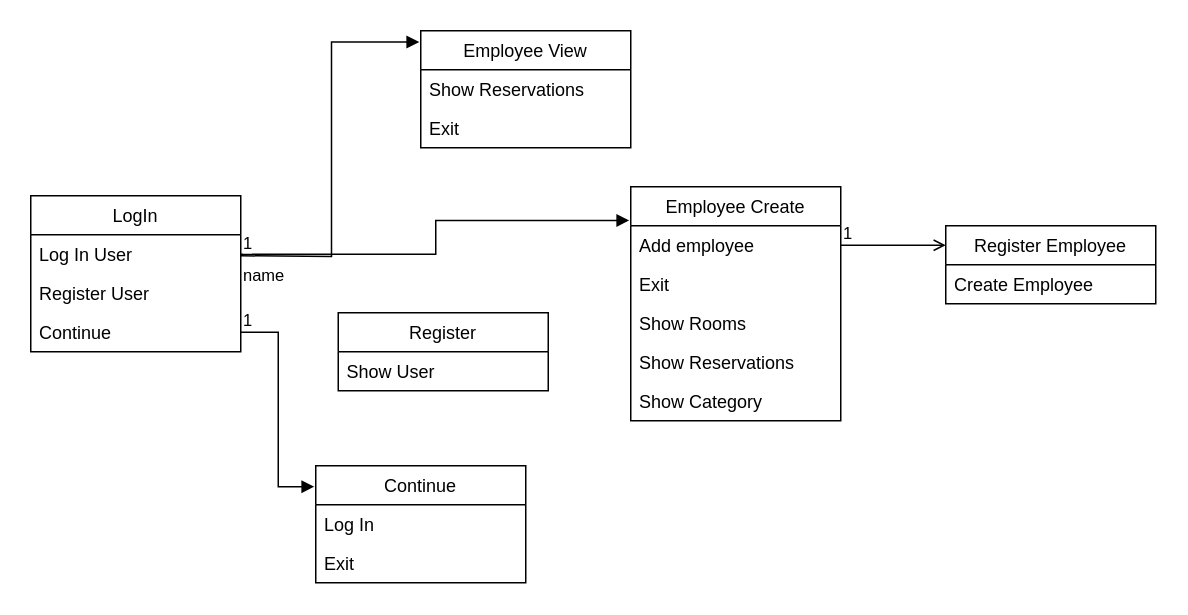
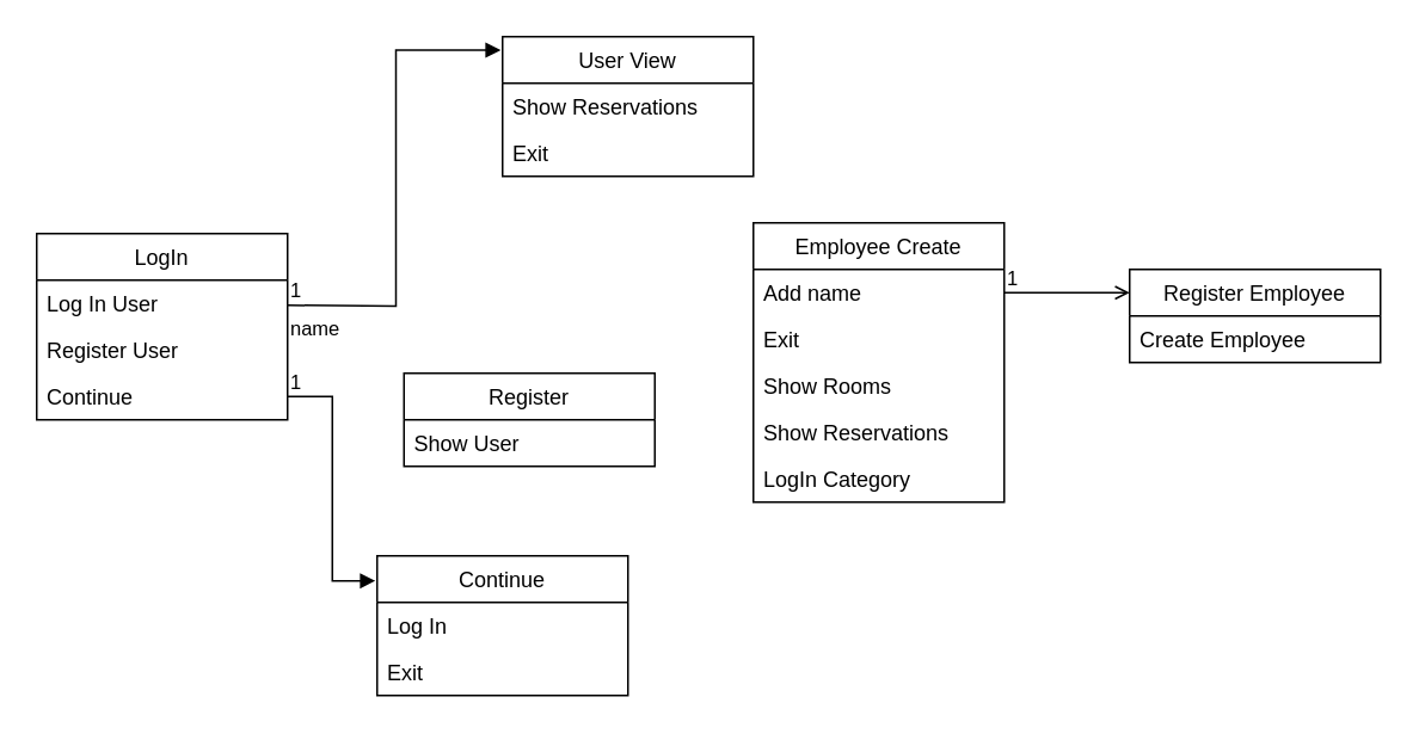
  <mxCell id="0" />
  <mxCell id="1" parent="0" />
  <mxCell id="2" value="LogIn" style="swimlane;fontStyle=0;childLayout=stackLayout;horizontal=1;startSize=26;fillColor=none;horizontalStack=0;resizeParent=1;resizeParentMax=0;resizeLast=0;collapsible=1;marginBottom=0;strokeColor=default;fontColor=default;" vertex="1" parent="1"><mxGeometry x="20" y="130" width="140" height="104" as="geometry" /></mxCell>
  <mxCell id="3" value="Log In User" style="text;strokeColor=none;fillColor=none;align=left;verticalAlign=top;spacingLeft=4;spacingRight=4;overflow=hidden;rotatable=0;points=[[0,0.5],[1,0.5]];portConstraint=eastwest;fontColor=default;" vertex="1" parent="2"><mxGeometry y="26" width="140" height="26" as="geometry" /></mxCell>
  <mxCell id="4" value="Register User" style="text;strokeColor=none;fillColor=none;align=left;verticalAlign=top;spacingLeft=4;spacingRight=4;overflow=hidden;rotatable=0;points=[[0,0.5],[1,0.5]];portConstraint=eastwest;fontColor=default;" vertex="1" parent="2"><mxGeometry y="52" width="140" height="26" as="geometry" /></mxCell>
  <mxCell id="5" value="Continue" style="text;strokeColor=none;fillColor=none;align=left;verticalAlign=top;spacingLeft=4;spacingRight=4;overflow=hidden;rotatable=0;points=[[0,0.5],[1,0.5]];portConstraint=eastwest;fontColor=default;" vertex="1" parent="2"><mxGeometry y="78" width="140" height="26" as="geometry" /></mxCell>
  <mxCell id="6" value="Register" style="swimlane;fontStyle=0;childLayout=stackLayout;horizontal=1;startSize=26;fillColor=none;horizontalStack=0;resizeParent=1;resizeParentMax=0;resizeLast=0;collapsible=1;marginBottom=0;fontColor=default;strokeColor=default;" vertex="1" parent="1"><mxGeometry x="225" y="208" width="140" height="52" as="geometry" /></mxCell>
  <mxCell id="7" value="Show User" style="text;strokeColor=none;fillColor=none;align=left;verticalAlign=top;spacingLeft=4;spacingRight=4;overflow=hidden;rotatable=0;points=[[0,0.5],[1,0.5]];portConstraint=eastwest;fontColor=default;" vertex="1" parent="6"><mxGeometry y="26" width="140" height="26" as="geometry" /></mxCell>
  <mxCell id="8" value="Continue" style="swimlane;fontStyle=0;childLayout=stackLayout;horizontal=1;startSize=26;fillColor=none;horizontalStack=0;resizeParent=1;resizeParentMax=0;resizeLast=0;collapsible=1;marginBottom=0;fontColor=default;strokeColor=default;" vertex="1" parent="1"><mxGeometry x="210" y="310" width="140" height="78" as="geometry" /></mxCell>
  <mxCell id="9" value="Log In" style="text;strokeColor=none;fillColor=none;align=left;verticalAlign=top;spacingLeft=4;spacingRight=4;overflow=hidden;rotatable=0;points=[[0,0.5],[1,0.5]];portConstraint=eastwest;fontColor=default;" vertex="1" parent="8"><mxGeometry y="26" width="140" height="26" as="geometry" /></mxCell>
  <mxCell id="10" value="Exit" style="text;strokeColor=none;fillColor=none;align=left;verticalAlign=top;spacingLeft=4;spacingRight=4;overflow=hidden;rotatable=0;points=[[0,0.5],[1,0.5]];portConstraint=eastwest;fontColor=default;" vertex="1" parent="8"><mxGeometry y="52" width="140" height="26" as="geometry" /></mxCell>
  <mxCell id="11" value="" style="endArrow=block;endFill=1;html=1;edgeStyle=orthogonalEdgeStyle;align=left;verticalAlign=top;rounded=0;labelBackgroundColor=default;fontColor=default;strokeColor=default;entryX=-0.007;entryY=0.179;entryDx=0;entryDy=0;entryPerimeter=0;exitX=1;exitY=0.5;exitDx=0;exitDy=0;" edge="1" parent="1" source="5" target="8"><mxGeometry x="-1" relative="1" as="geometry"><mxPoint x="70" y="310" as="sourcePoint" /><mxPoint x="230" y="310" as="targetPoint" /></mxGeometry></mxCell>
  <mxCell id="12" value="1" style="edgeLabel;resizable=0;html=1;align=left;verticalAlign=bottom;fontColor=default;strokeColor=default;" connectable="0" vertex="1" parent="11"><mxGeometry x="-1" relative="1" as="geometry" /></mxCell>
- <mxCell id="13" value="Employee View" style="swimlane;fontStyle=0;childLayout=stackLayout;horizontal=1;startSize=26;fillColor=none;horizontalStack=0;resizeParent=1;resizeParentMax=0;resizeLast=0;collapsible=1;marginBottom=0;fontColor=default;strokeColor=default;" vertex="1" parent="1"><mxGeometry x="280" y="20" width="140" height="78" as="geometry" /></mxCell>
+ <mxCell id="13" value="User View" style="swimlane;fontStyle=0;childLayout=stackLayout;horizontal=1;startSize=26;fillColor=none;horizontalStack=0;resizeParent=1;resizeParentMax=0;resizeLast=0;collapsible=1;marginBottom=0;fontColor=default;strokeColor=default;" vertex="1" parent="1"><mxGeometry x="280" y="20" width="140" height="78" as="geometry" /></mxCell>
  <mxCell id="14" value="Show Reservations" style="text;strokeColor=none;fillColor=none;align=left;verticalAlign=top;spacingLeft=4;spacingRight=4;overflow=hidden;rotatable=0;points=[[0,0.5],[1,0.5]];portConstraint=eastwest;fontColor=default;" vertex="1" parent="13"><mxGeometry y="26" width="140" height="26" as="geometry" /></mxCell>
  <mxCell id="15" value="Exit" style="text;strokeColor=none;fillColor=none;align=left;verticalAlign=top;spacingLeft=4;spacingRight=4;overflow=hidden;rotatable=0;points=[[0,0.5],[1,0.5]];portConstraint=eastwest;fontColor=default;" vertex="1" parent="13"><mxGeometry y="52" width="140" height="26" as="geometry" /></mxCell>
  <mxCell id="16" value="Employee Create" style="swimlane;fontStyle=0;childLayout=stackLayout;horizontal=1;startSize=26;fillColor=none;horizontalStack=0;resizeParent=1;resizeParentMax=0;resizeLast=0;collapsible=1;marginBottom=0;fontColor=default;strokeColor=default;" vertex="1" parent="1"><mxGeometry x="420" y="124" width="140" height="156" as="geometry" /></mxCell>
- <mxCell id="17" value="Add employee" style="text;strokeColor=none;fillColor=none;align=left;verticalAlign=top;spacingLeft=4;spacingRight=4;overflow=hidden;rotatable=0;points=[[0,0.5],[1,0.5]];portConstraint=eastwest;fontColor=default;" vertex="1" parent="16"><mxGeometry y="26" width="140" height="26" as="geometry" /></mxCell>
+ <mxCell id="17" value="Add name" style="text;strokeColor=none;fillColor=none;align=left;verticalAlign=top;spacingLeft=4;spacingRight=4;overflow=hidden;rotatable=0;points=[[0,0.5],[1,0.5]];portConstraint=eastwest;fontColor=default;" vertex="1" parent="16"><mxGeometry y="26" width="140" height="26" as="geometry" /></mxCell>
  <mxCell id="18" value="Exit" style="text;strokeColor=none;fillColor=none;align=left;verticalAlign=top;spacingLeft=4;spacingRight=4;overflow=hidden;rotatable=0;points=[[0,0.5],[1,0.5]];portConstraint=eastwest;fontColor=default;" vertex="1" parent="16"><mxGeometry y="52" width="140" height="26" as="geometry" /></mxCell>
  <mxCell id="19" value="Show Rooms" style="text;strokeColor=none;fillColor=none;align=left;verticalAlign=top;spacingLeft=4;spacingRight=4;overflow=hidden;rotatable=0;points=[[0,0.5],[1,0.5]];portConstraint=eastwest;fontColor=default;" vertex="1" parent="16"><mxGeometry y="78" width="140" height="26" as="geometry" /></mxCell>
  <mxCell id="20" value="Show Reservations" style="text;strokeColor=none;fillColor=none;align=left;verticalAlign=top;spacingLeft=4;spacingRight=4;overflow=hidden;rotatable=0;points=[[0,0.5],[1,0.5]];portConstraint=eastwest;fontColor=default;" vertex="1" parent="16"><mxGeometry y="104" width="140" height="26" as="geometry" /></mxCell>
- <mxCell id="21" value="Show Category" style="text;strokeColor=none;fillColor=none;align=left;verticalAlign=top;spacingLeft=4;spacingRight=4;overflow=hidden;rotatable=0;points=[[0,0.5],[1,0.5]];portConstraint=eastwest;fontColor=default;" vertex="1" parent="16"><mxGeometry y="130" width="140" height="26" as="geometry" /></mxCell>
- <mxCell id="22" value="" style="endArrow=block;endFill=1;html=1;edgeStyle=orthogonalEdgeStyle;align=left;verticalAlign=top;rounded=0;labelBackgroundColor=default;fontColor=default;strokeColor=default;exitX=1;exitY=0.5;exitDx=0;exitDy=0;entryX=-0.007;entryY=0.144;entryDx=0;entryDy=0;entryPerimeter=0;" edge="1" parent="1" source="3" target="16"><mxGeometry x="-1" relative="1" as="geometry"><mxPoint x="70" y="84" as="sourcePoint" /><mxPoint x="230" y="84" as="targetPoint" /></mxGeometry></mxCell>
- <mxCell id="23" value="1" style="edgeLabel;resizable=0;html=1;align=left;verticalAlign=bottom;fontColor=default;strokeColor=default;" connectable="0" vertex="1" parent="22"><mxGeometry x="-1" relative="1" as="geometry" /></mxCell>
+ <mxCell id="21" value="LogIn Category" style="text;strokeColor=none;fillColor=none;align=left;verticalAlign=top;spacingLeft=4;spacingRight=4;overflow=hidden;rotatable=0;points=[[0,0.5],[1,0.5]];portConstraint=eastwest;fontColor=default;" vertex="1" parent="16"><mxGeometry y="130" width="140" height="26" as="geometry" /></mxCell>
  <mxCell id="24" value="name" style="endArrow=block;endFill=1;html=1;align=left;verticalAlign=top;rounded=0;labelBackgroundColor=default;fontColor=default;strokeColor=default;entryX=-0.007;entryY=0.096;entryDx=0;entryDy=0;entryPerimeter=0;edgeStyle=orthogonalEdgeStyle;" edge="1" parent="1" target="13"><mxGeometry x="-1" relative="1" as="geometry"><mxPoint x="160" y="170" as="sourcePoint" /><mxPoint x="160" y="0" as="targetPoint" /></mxGeometry></mxCell>
  <mxCell id="25" value="1" style="edgeLabel;resizable=0;html=1;align=left;verticalAlign=bottom;fontColor=default;strokeColor=default;" connectable="0" vertex="1" parent="24"><mxGeometry x="-1" relative="1" as="geometry" /></mxCell>
  <mxCell id="26" value="Register Employee" style="swimlane;fontStyle=0;childLayout=stackLayout;horizontal=1;startSize=26;fillColor=none;horizontalStack=0;resizeParent=1;resizeParentMax=0;resizeLast=0;collapsible=1;marginBottom=0;fontColor=default;strokeColor=default;" vertex="1" parent="1"><mxGeometry x="630" y="150" width="140" height="52" as="geometry" /></mxCell>
  <mxCell id="27" value="Create Employee" style="text;strokeColor=none;fillColor=none;align=left;verticalAlign=top;spacingLeft=4;spacingRight=4;overflow=hidden;rotatable=0;points=[[0,0.5],[1,0.5]];portConstraint=eastwest;fontColor=default;" vertex="1" parent="26"><mxGeometry y="26" width="140" height="26" as="geometry" /></mxCell>
  <mxCell id="28" value="" style="endArrow=open;endFill=1;html=1;edgeStyle=orthogonalEdgeStyle;align=left;verticalAlign=top;rounded=0;labelBackgroundColor=default;fontColor=default;strokeColor=default;exitX=1;exitY=0.5;exitDx=0;exitDy=0;entryX=0;entryY=0.25;entryDx=0;entryDy=0;" edge="1" parent="1" source="17" target="26"><mxGeometry x="-1" relative="1" as="geometry"><mxPoint x="570" y="240" as="sourcePoint" /><mxPoint x="730" y="240" as="targetPoint" /></mxGeometry></mxCell>
  <mxCell id="29" value="1" style="edgeLabel;resizable=0;html=1;align=left;verticalAlign=bottom;fontColor=default;strokeColor=default;" connectable="0" vertex="1" parent="28"><mxGeometry x="-1" relative="1" as="geometry" /></mxCell>
